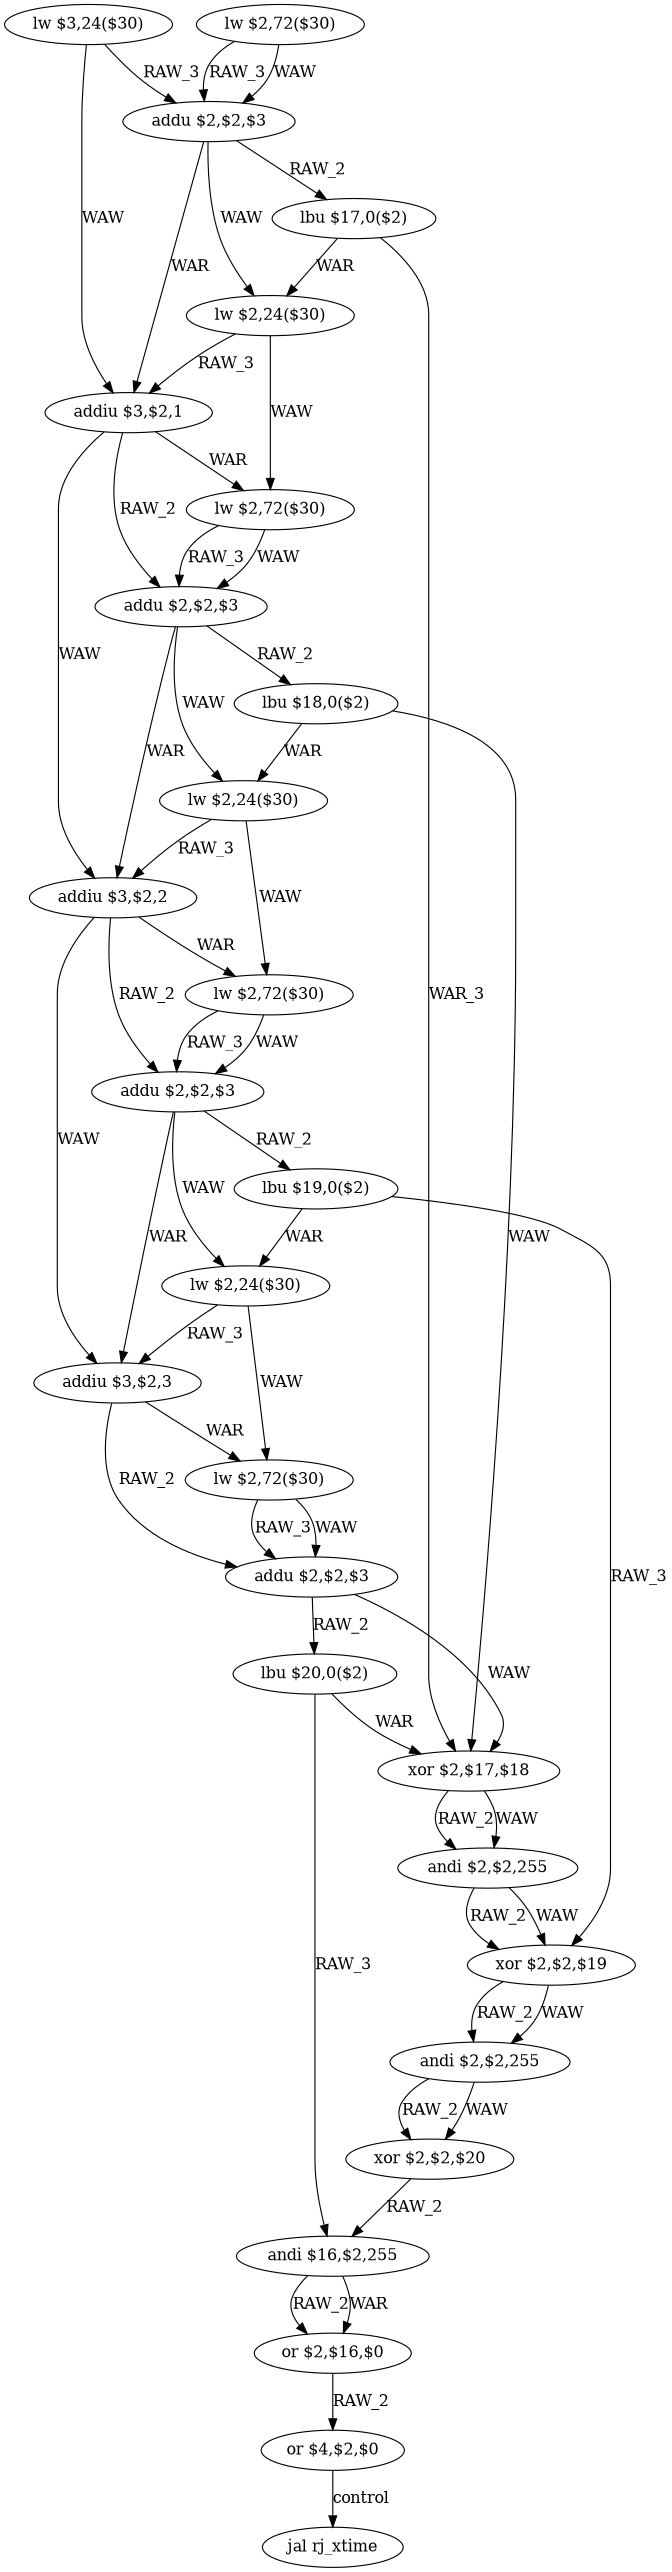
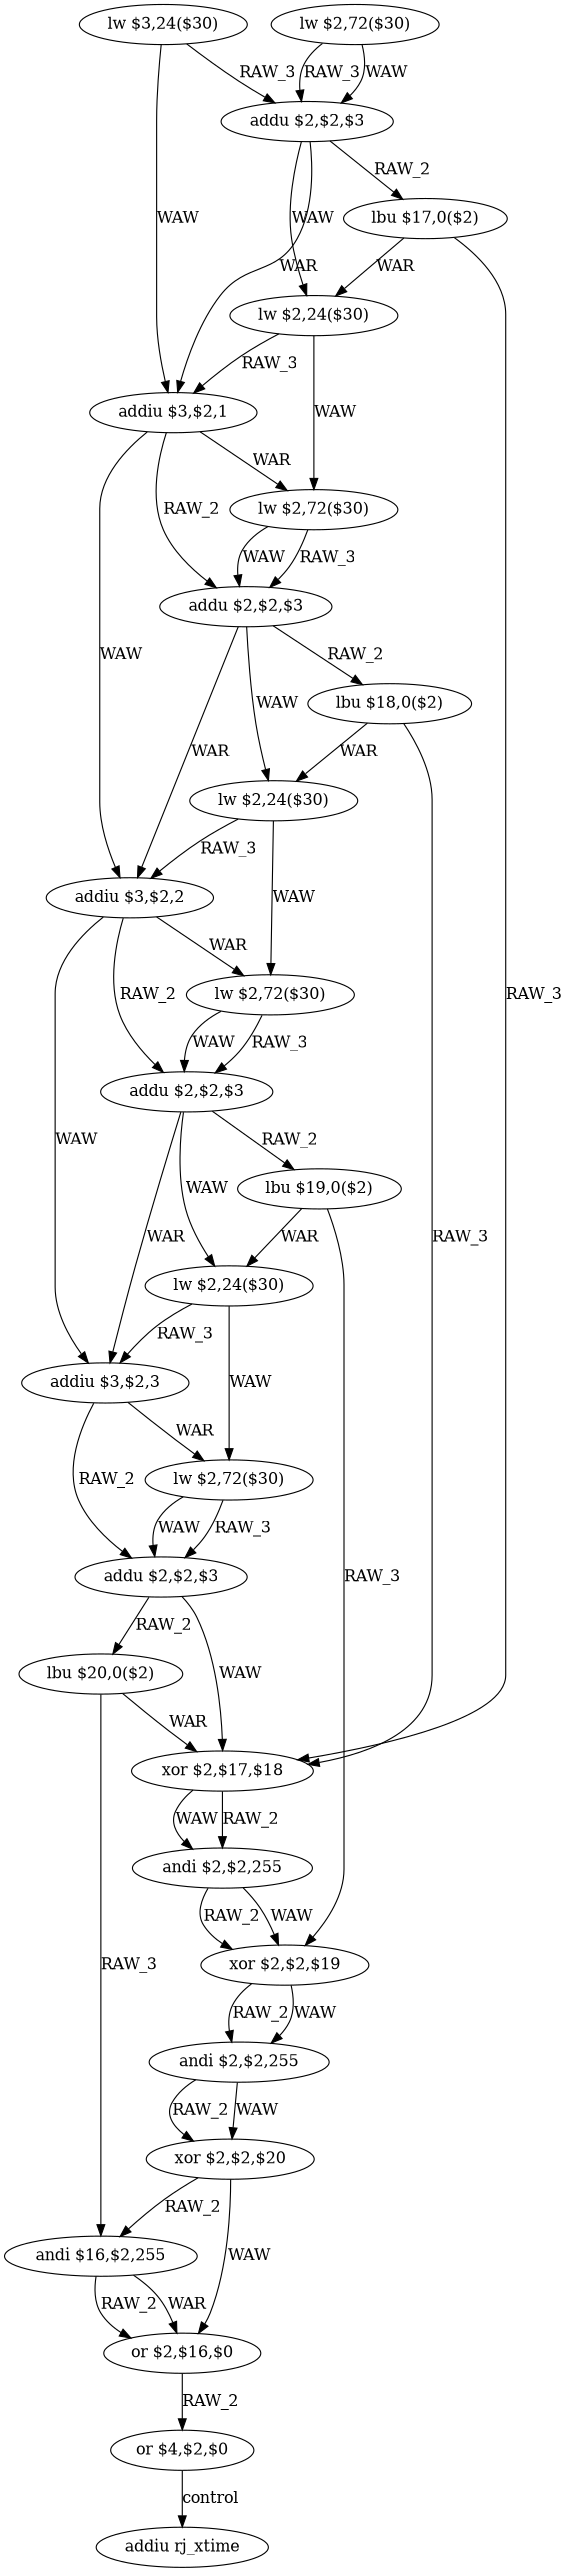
  digraph {
    node [shape=ellipse]
    n1 [label="lw $3,24($30)"]
    n2 [label="addu $2,$2,$3"]
    n3 [label="addiu $3,$2,1"]
    n4 [label="lbu $17,0($2)"]
    n5 [label="lw $2,24($30)"]
    n6 [label="lw $2,72($30)"]
    n7 [label="addu $2,$2,$3"]
    n8 [label="addiu $3,$2,2"]
    n9 [label="xor $2,$17,$18"]
    n10 [label="lbu $18,0($2)"]
    n11 [label="lw $2,24($30)"]
    n12 [label="lw $2,72($30)"]
    n13 [label="addu $2,$2,$3"]
    n14 [label="addiu $3,$2,3"]
    n15 [label="andi $2,$2,255"]
    n16 [label="xor $2,$2,$19"]
    n17 [label="lbu $19,0($2)"]
    n18 [label="lw $2,24($30)"]
    n19 [label="lw $2,72($30)"]
    n20 [label="addu $2,$2,$3"]
    n21 [label="lbu $20,0($2)"]
    n22 [label="andi $2,$2,255"]
    n23 [label="xor $2,$2,$20"]
    n24 [label="andi $16,$2,255"]
    n25 [label="or $2,$16,$0"]
    n26 [label="or $4,$2,$0"]
-   n27 [label="jal rj_xtime"]
+   n27 [label="addiu rj_xtime"]
    n28 [label="lw $2,72($30)"]
    n1 -> n2 [label=RAW_3]
    n1 -> n3 [label=WAW]
    n2 -> n3 [label=WAR]
    n2 -> n4 [label=RAW_2]
    n2 -> n5 [label=WAW]
    n3 -> n6 [label=WAR]
    n3 -> n7 [label=RAW_2]
    n3 -> n8 [label=WAW]
    n4 -> n5 [label=WAR]
-   n4 -> n9 [label=WAR_3]
+   n4 -> n9 [label=RAW_3]
    n5 -> n3 [label=RAW_3]
    n5 -> n6 [label=WAW]
    n6 -> n7 [label=RAW_3]
    n6 -> n7 [label=WAW]
    n7 -> n8 [label=WAR]
    n7 -> n10 [label=RAW_2]
    n7 -> n11 [label=WAW]
    n8 -> n12 [label=WAR]
    n8 -> n13 [label=RAW_2]
    n8 -> n14 [label=WAW]
    n9 -> n15 [label=RAW_2]
    n9 -> n15 [label=WAW]
-   n10 -> n9 [label=WAW]
+   n10 -> n9 [label=RAW_3]
    n10 -> n11 [label=WAR]
    n11 -> n8 [label=RAW_3]
    n11 -> n12 [label=WAW]
    n12 -> n13 [label=RAW_3]
    n12 -> n13 [label=WAW]
    n13 -> n14 [label=WAR]
    n13 -> n17 [label=RAW_2]
    n13 -> n18 [label=WAW]
    n14 -> n19 [label=WAR]
    n14 -> n20 [label=RAW_2]
    n15 -> n16 [label=RAW_2]
    n15 -> n16 [label=WAW]
    n16 -> n22 [label=RAW_2]
    n16 -> n22 [label=WAW]
    n17 -> n16 [label=RAW_3]
    n17 -> n18 [label=WAR]
    n18 -> n14 [label=RAW_3]
    n18 -> n19 [label=WAW]
    n19 -> n20 [label=RAW_3]
    n19 -> n20 [label=WAW]
    n20 -> n9 [label=WAW]
    n20 -> n21 [label=RAW_2]
    n21 -> n9 [label=WAR]
    n21 -> n24 [label=RAW_3]
    n22 -> n23 [label=RAW_2]
    n22 -> n23 [label=WAW]
    n23 -> n24 [label=RAW_2]
+   n23 -> n25 [label=WAW]
    n24 -> n25 [label=RAW_2]
    n24 -> n25 [label=WAR]
    n25 -> n26 [label=RAW_2]
    n26 -> n27 [label=control]
    n28 -> n2 [label=RAW_3]
    n28 -> n2 [label=WAW]
  }
